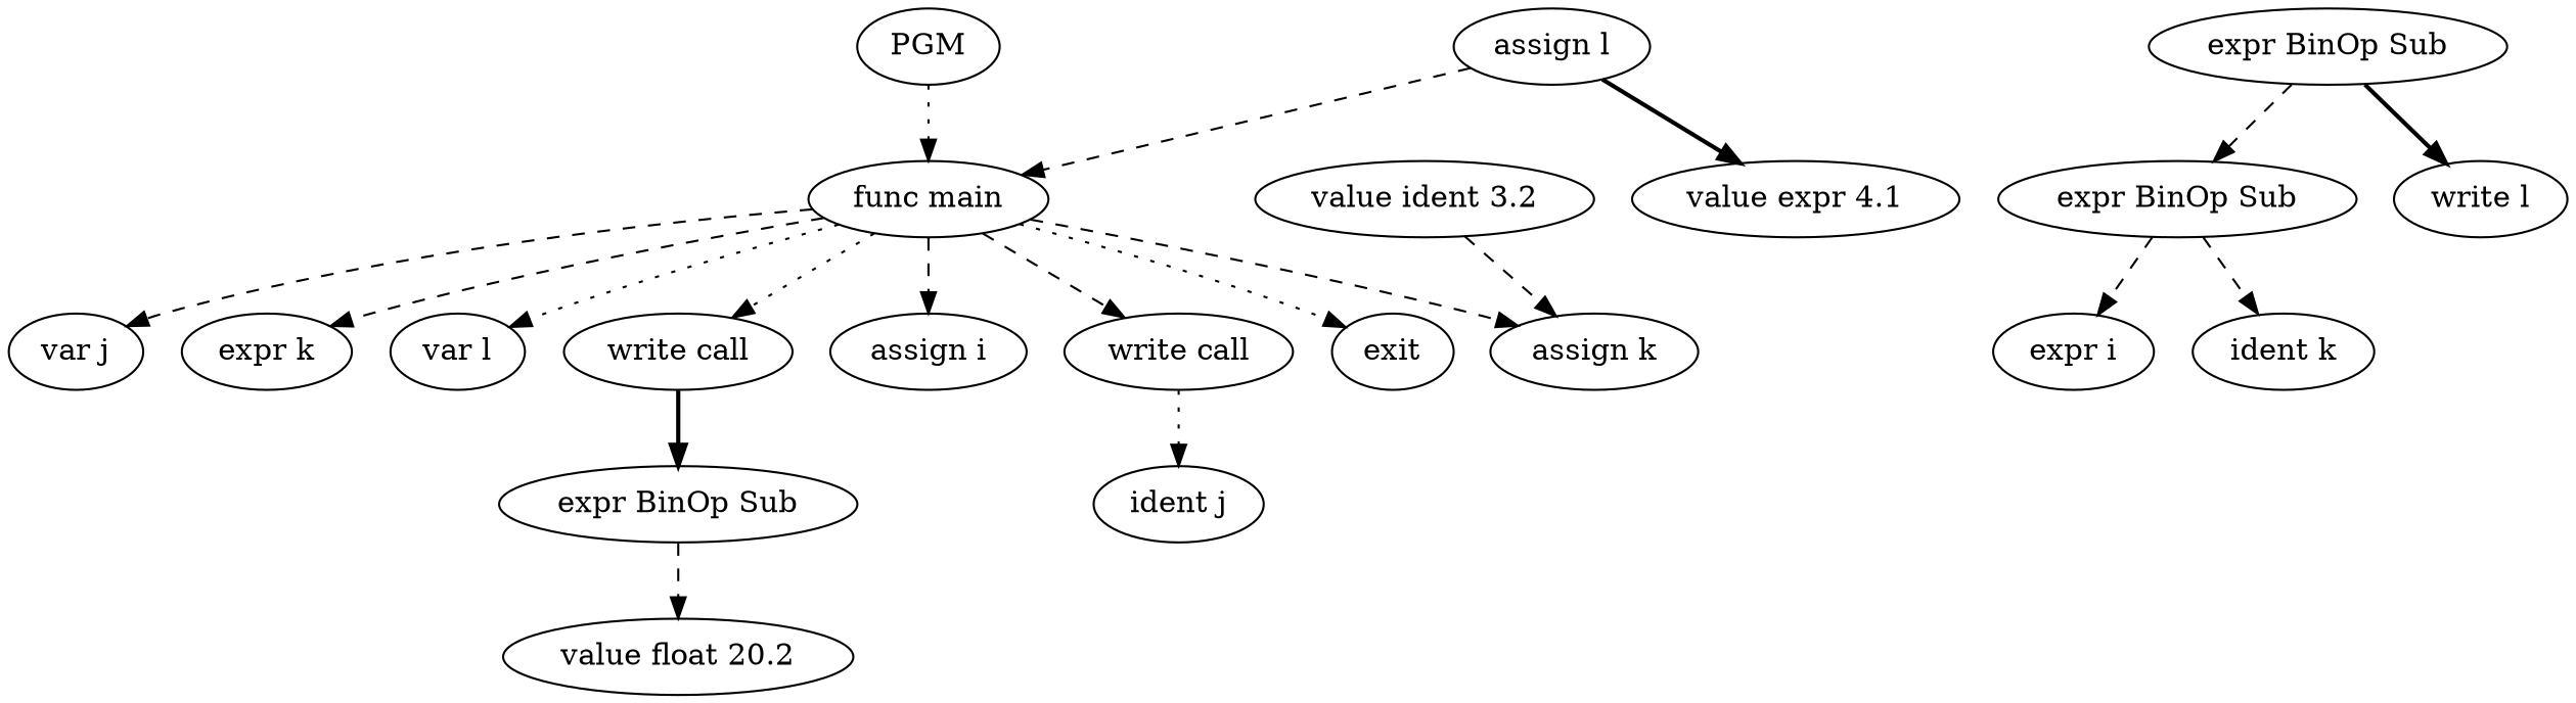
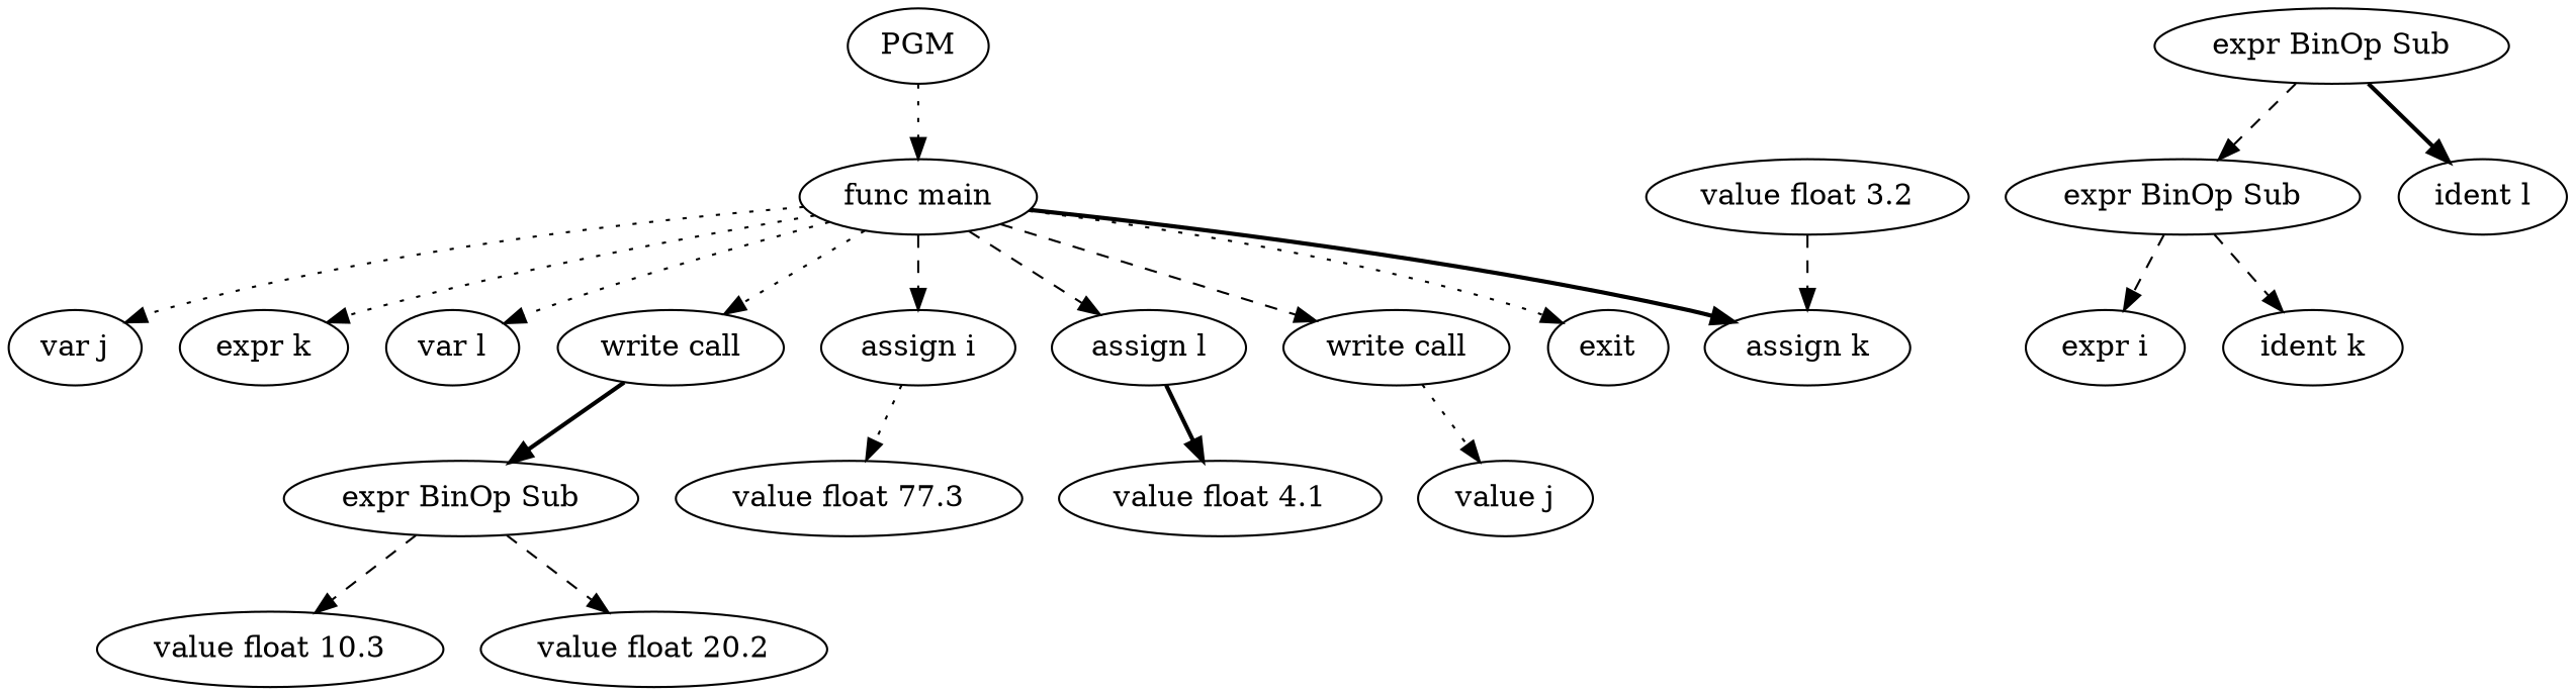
  digraph {
    node [shape=ellipse]
    edge [style=dashed]
    n1 [label=PGM]
    n2 [label="func main"]
    n3 [label="var j"]
    n4 [label="expr k"]
    n5 [label="var l"]
    n6 [label="write call"]
    n7 [label="assign i"]
    n8 [label="assign k"]
    n9 [label="assign l"]
    n10 [label="write call"]
    n11 [label=exit]
    n12 [label="expr BinOp Sub"]
-   n14 [label="value expr 4.1"]
-   n15 [label="ident j"]
+   n13 [label="value float 77.3"]
+   n14 [label="value float 4.1"]
+   n15 [label="value j"]
+   n16 [label="value float 10.3"]
    n17 [label="value float 20.2"]
-   n18 [label="value ident 3.2"]
+   n18 [label="value float 3.2"]
    n19 [label="expr BinOp Sub"]
    n20 [label="expr BinOp Sub"]
-   n21 [label="write l"]
+   n21 [label="ident l"]
    n22 [label="expr i"]
    n23 [label="ident k"]
    n1 -> n2 [style=dotted]
-   n2 -> n3
-   n2 -> n4
+   n2 -> n3 [style=dotted]
+   n2 -> n4 [style=dotted]
    n2 -> n5 [style=dotted]
    n2 -> n6 [style=dotted]
    n2 -> n7
-   n2 -> n8
-   n9 -> n2
+   n2 -> n8 [style=bold]
+   n2 -> n9
    n2 -> n10
    n2 -> n11 [style=dotted]
    n6 -> n12 [style=bold]
+   n7 -> n13 [style=dotted]
    n9 -> n14 [style=bold]
    n10 -> n15 [style=dotted]
+   n12 -> n16
    n12 -> n17
    n18 -> n8
    n19 -> n20
    n19 -> n21 [style=bold]
    n20 -> n22
    n20 -> n23
  }
